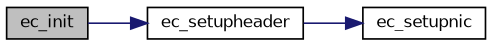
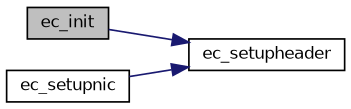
  digraph {
    rankdir=LR
    node [color=black fillcolor=white fontname=Helvetica fontsize=10 shape=record style=filled]
    edge [color=midnightblue fontname=Helvetica fontsize=10 labelfontname=Helvetica labelfontsize=10 style=solid]
    n1 [fillcolor=grey75 fontcolor=black height=0.2 label=ec_init width=0.4]
    n2 [height=0.2 label=ec_setupheader width=0.4]
    n3 [height=0.2 label=ec_setupnic width=0.4]
    n1 -> n2
-   n2 -> n3
+   n3 -> n2
  }
